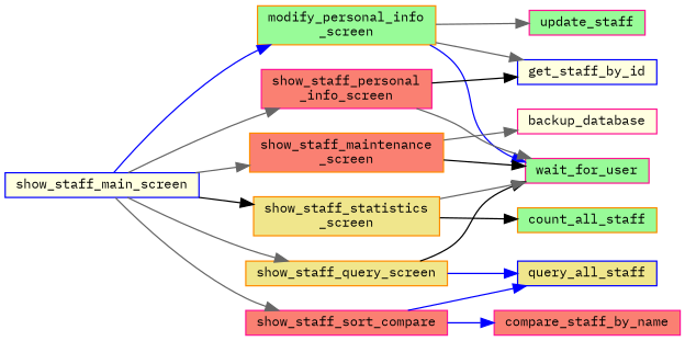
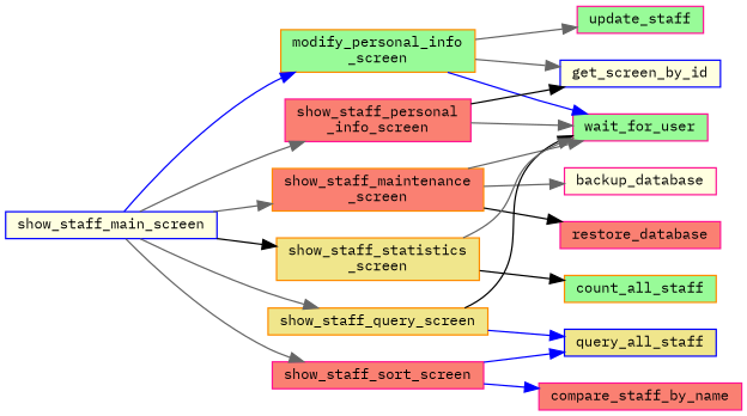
  digraph {
    fontname="IBM Plex Mono"
    rankdir=LR
    node [color=deeppink fillcolor=salmon fontname="IBM Plex Mono" fontsize=10 shape=record style=filled]
    edge [color=gray40 fontname="IBM Plex Mono" fontsize=10 labelfontname=Helvetica labelfontsize=10 style=solid]
    n1 [color=blue fillcolor=lightyellow fontcolor=black height=0.2 label=show_staff_main_screen width=0.4]
    n2 [color=darkorange fillcolor=palegreen height=0.2 label="modify_personal_info\l_screen" width=0.4]
    n3 [color=darkorange height=0.2 label="show_staff_maintenance\l_screen" width=0.4]
    n4 [height=0.2 label="show_staff_personal\l_info_screen" width=0.4]
    n5 [color=darkorange fillcolor=khaki height=0.2 label=show_staff_query_screen width=0.4]
-   n6 [height=0.2 label=show_staff_sort_compare width=0.4]
+   n6 [height=0.2 label=show_staff_sort_screen width=0.4]
    n7 [color=darkorange fillcolor=khaki height=0.2 label="show_staff_statistics\l_screen" width=0.4]
-   n8 [color=blue fillcolor=lightyellow height=0.2 label=get_staff_by_id width=0.4]
+   n8 [color=blue fillcolor=lightyellow height=0.2 label=get_screen_by_id width=0.4]
    n9 [fillcolor=palegreen height=0.2 label=update_staff width=0.4]
    n10 [fillcolor=palegreen height=0.2 label=wait_for_user width=0.4]
    n11 [fillcolor=lightyellow height=0.2 label=backup_database width=0.4]
+   n12 [height=0.2 label=restore_database width=0.4]
    n13 [color=blue fillcolor=khaki height=0.2 label=query_all_staff width=0.4]
    n14 [height=0.2 label=compare_staff_by_name width=0.4]
    n15 [color=darkorange fillcolor=palegreen height=0.2 label=count_all_staff width=0.4]
    n1 -> n2 [color=blue]
    n1 -> n3
    n1 -> n4
    n1 -> n5
    n1 -> n6
    n1 -> n7 [color=black]
    n2 -> n8
    n2 -> n9
    n2 -> n10 [color=blue]
-   n3 -> n10 [color=black]
+   n3 -> n10
    n3 -> n11
+   n3 -> n12 [color=black]
    n4 -> n8 [color=black]
    n4 -> n10
    n5 -> n10 [color=black]
    n5 -> n13 [color=blue]
    n6 -> n13 [color=blue]
    n6 -> n14 [color=blue]
    n7 -> n10
    n7 -> n15 [color=black]
  }
